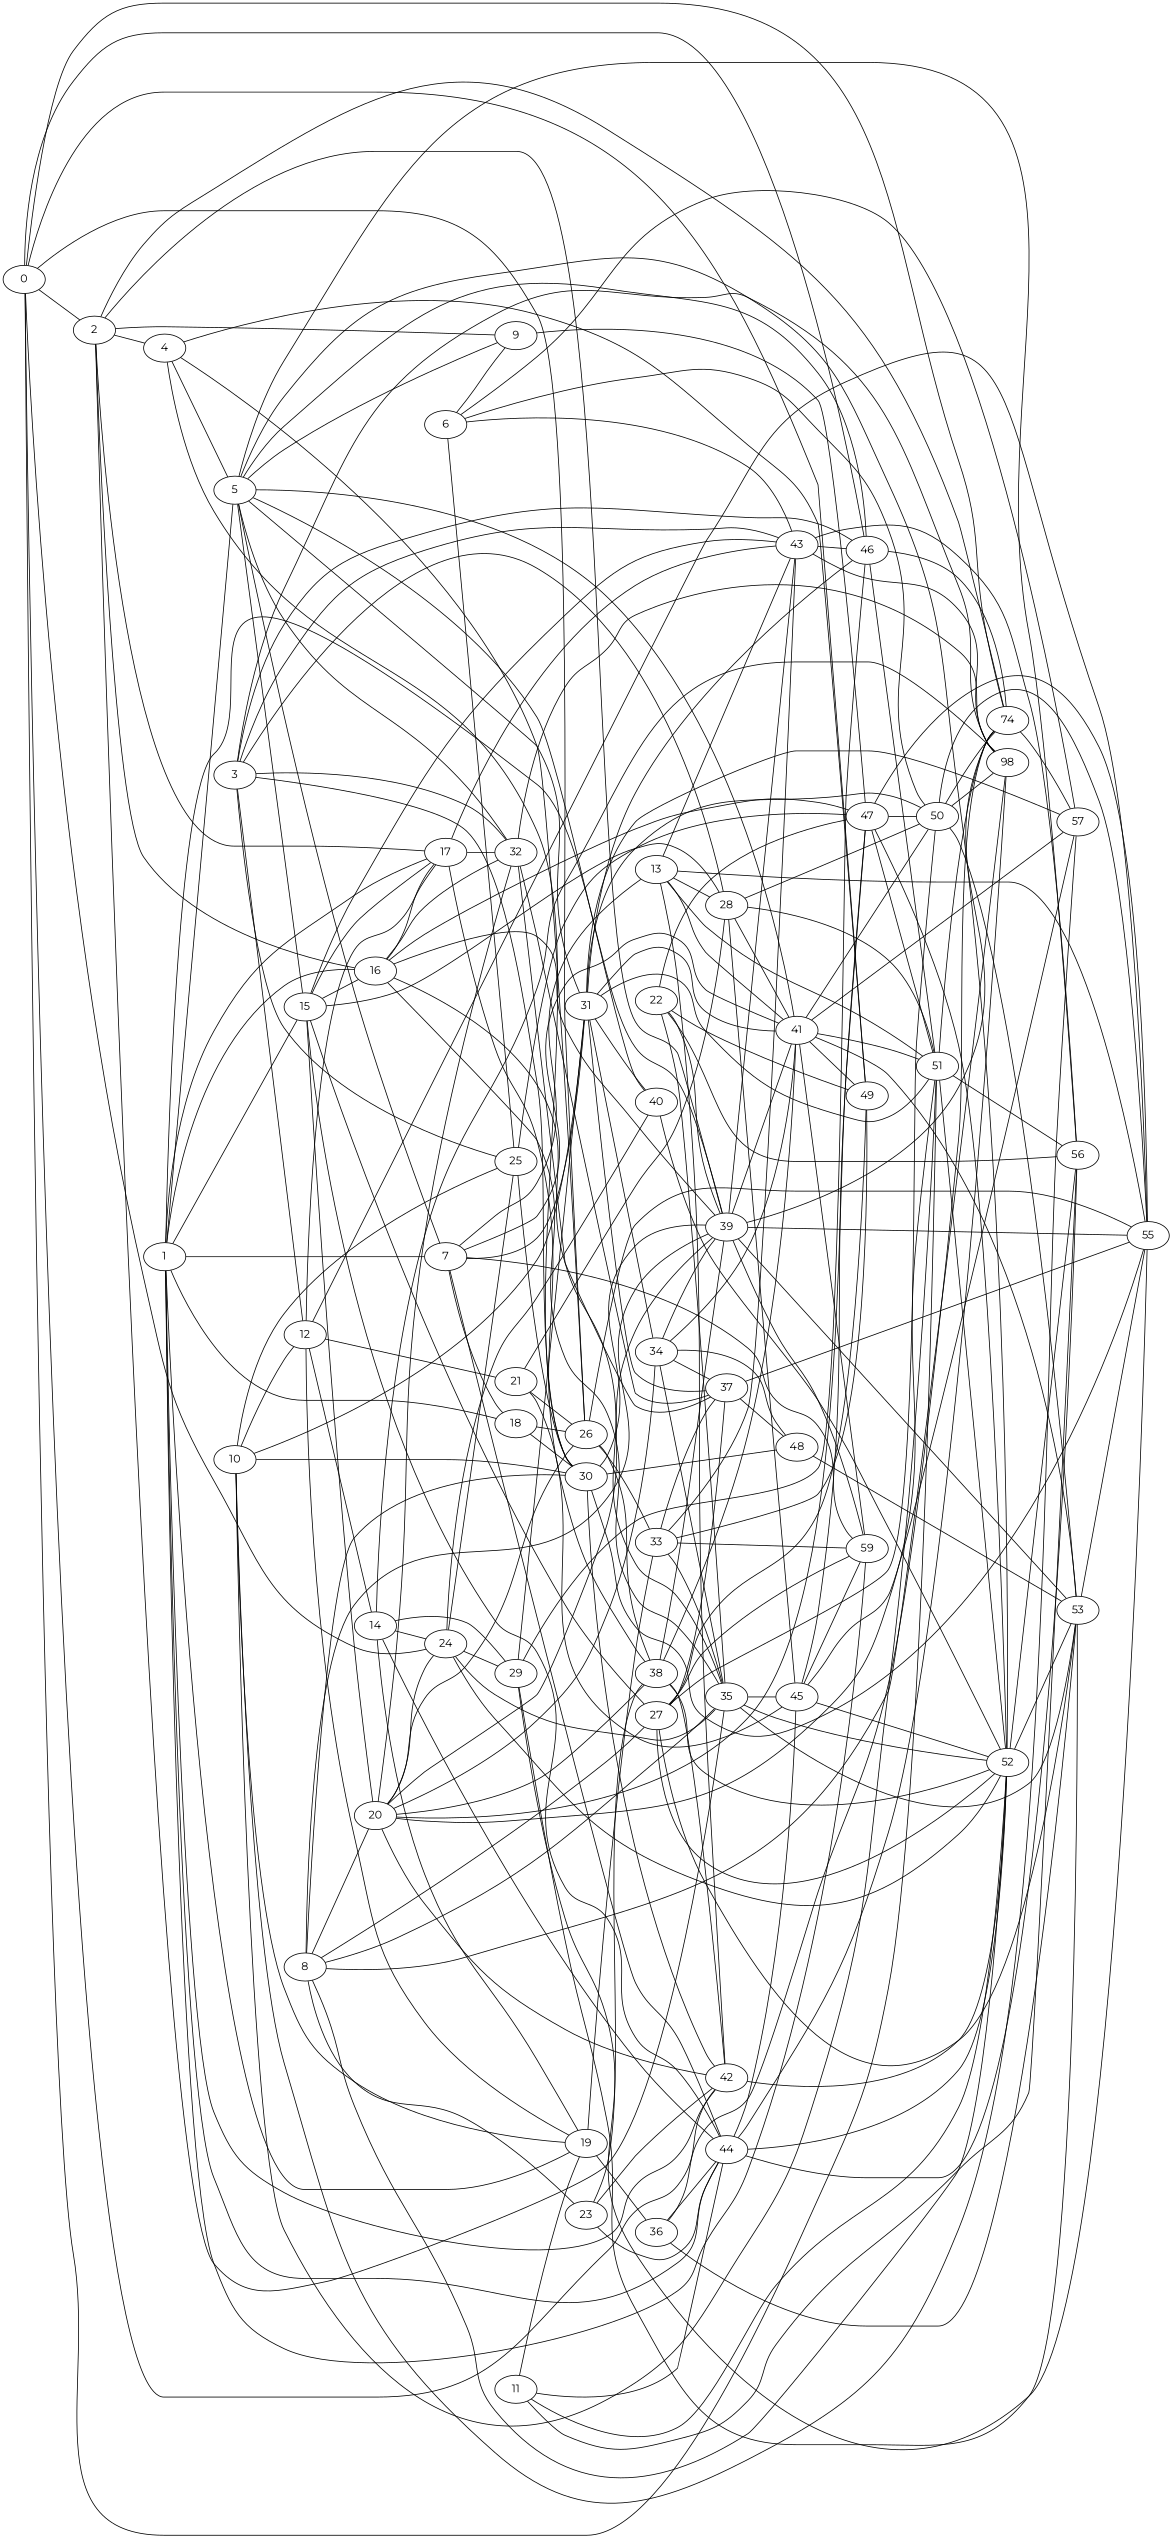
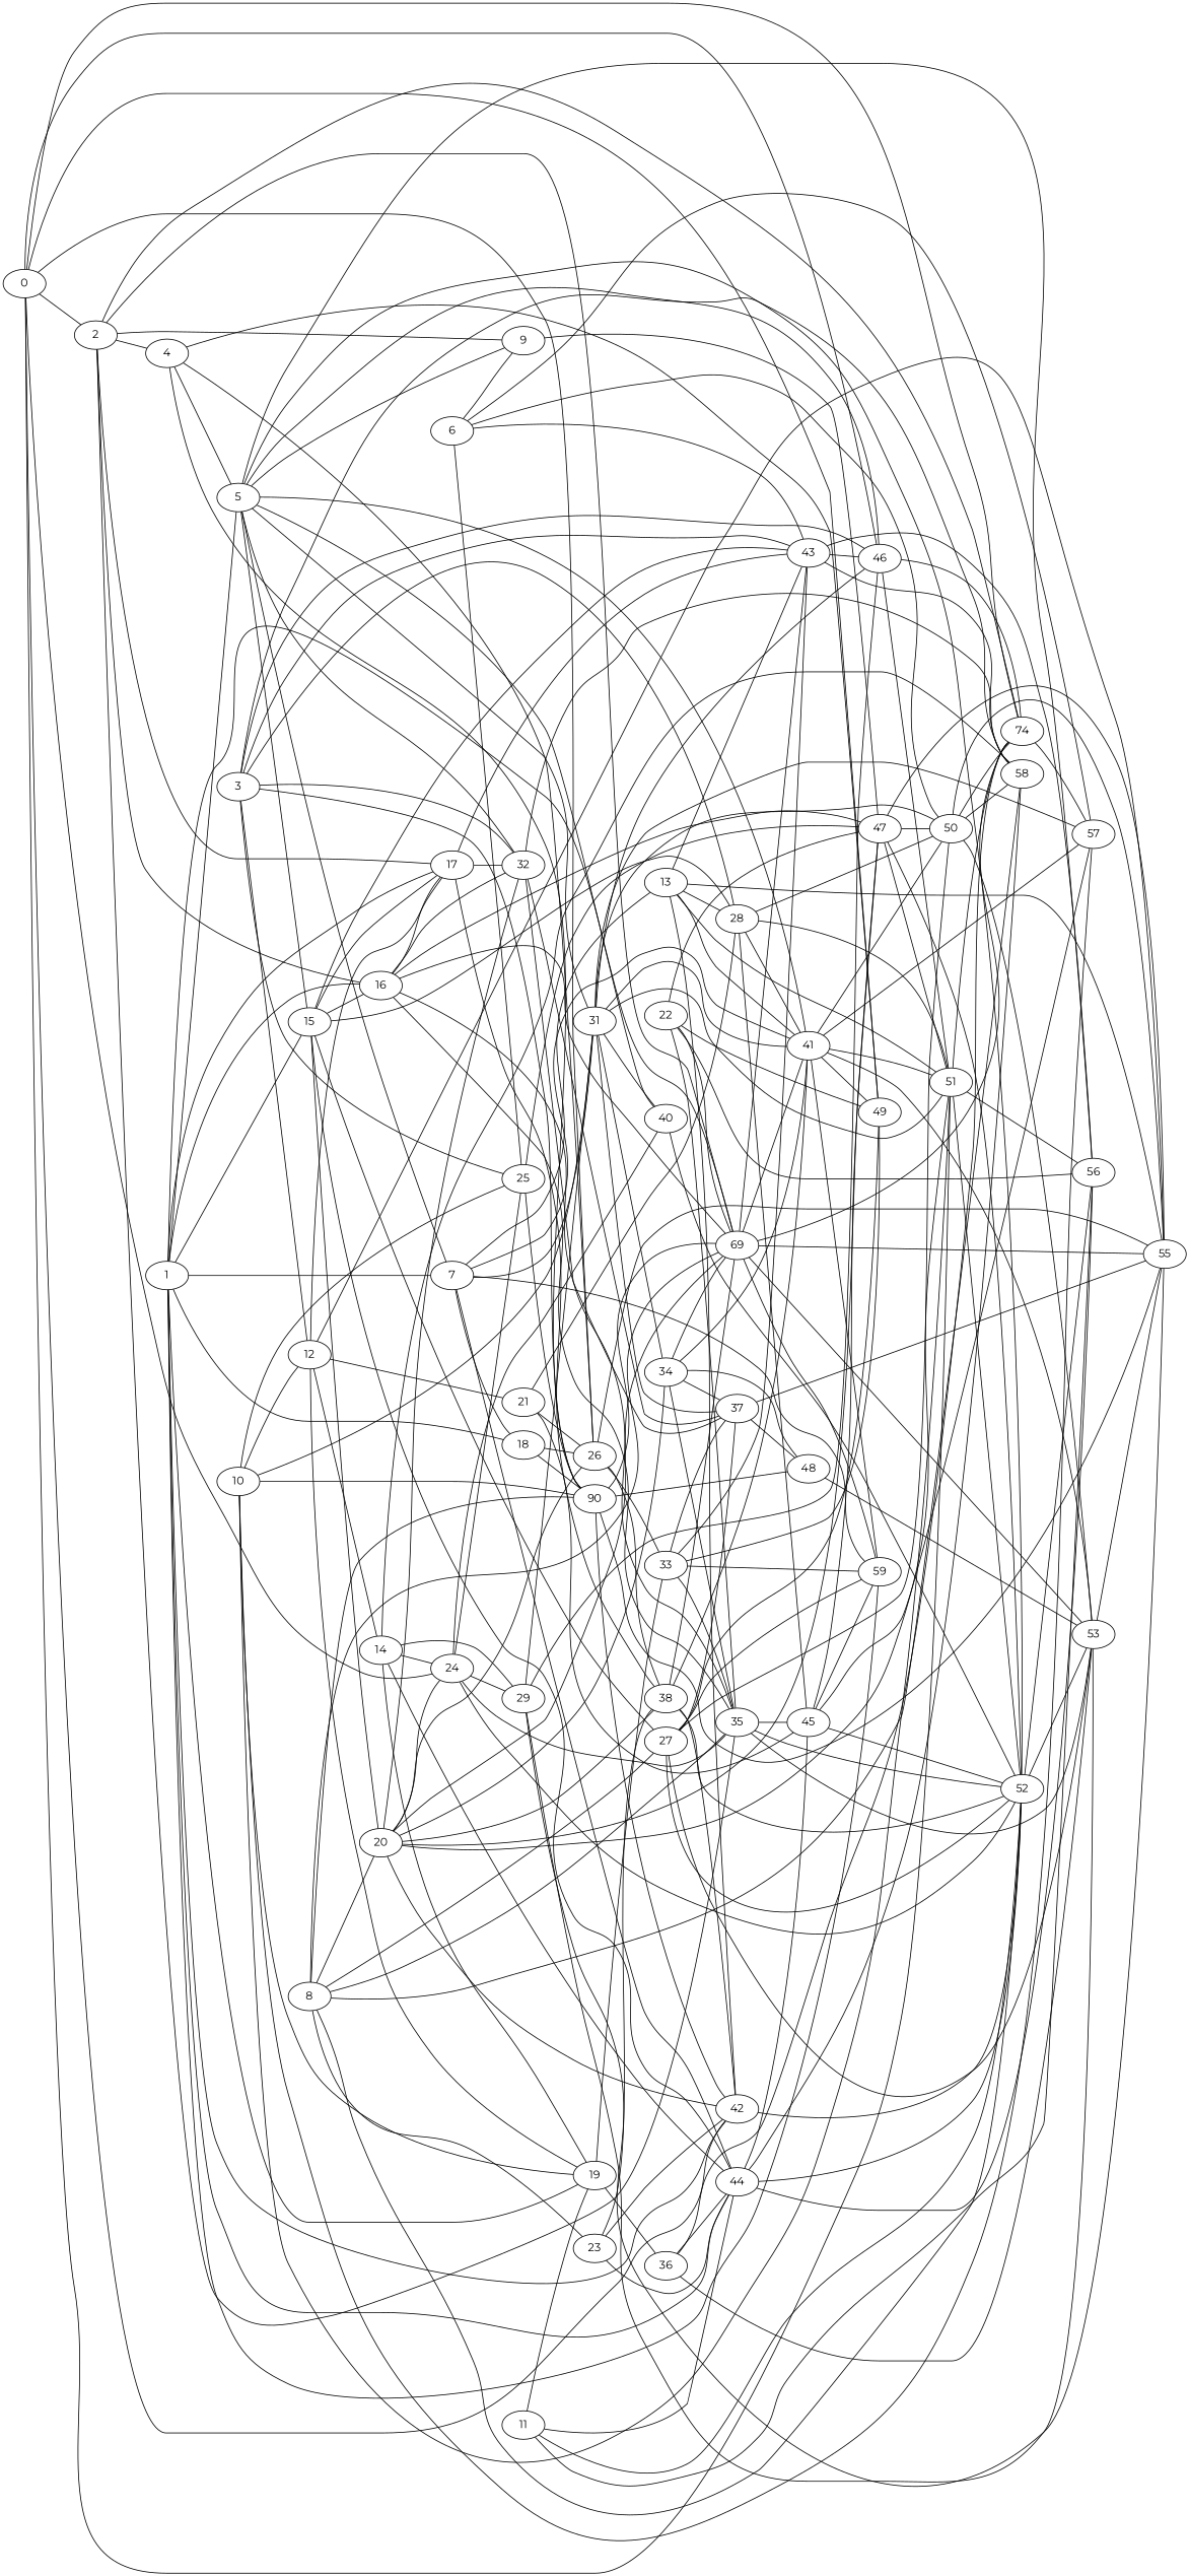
  strict graph {
    fontname=Montserrat
    rankdir=LR
    node [fontname=Montserrat w=-11]
    edge [fontname=Montserrat w=-16]
    0 [w=14]
    2 [w=12]
    24 [w=-12]
    26 [w=5]
    42 [w=16]
    46 [w=8]
    49 [w=16]
    51 [w=10]
    n9 [label=74 w=-3]
    16 [w=-5]
    17 [w=-6]
-   39 [w=-2]
+   39 [w=-2 label=69]
    4 [w=-2]
    9 [w=9]
    35 [w=-16]
    25 [w=-15]
    40 [w=9]
    52
    29 [w=-7]
    55 [w=-14]
    38 [w=-2]
    33 [w=-15]
    56 [w=7]
    57 [w=-13]
    32 [w=13]
    47 [w=-3]
    37 [w=2]
    43
    59 [w=-12]
    41 [w=2]
    53 [w=15]
    5 [w=-10]
-   30 [w=-2]
+   30 [w=-2 label=90]
    45
    31 [w=-9]
    1 [w=13]
    7 [w=4]
    15 [w=2]
    18 [w=-16]
    19 [w=-6]
    44 [w=16]
    13 [w=-5]
    28
    20 [w=8]
    27 [w=-7]
    36 [w=6]
-   58 [w=3 label=98]
+   58 [w=3]
    50 [w=-15]
    34 [w=-8]
    48 [w=4]
    3 [w=-12]
    12 [w=13]
    14 [w=8]
    21 [w=-10]
    6
    8 [w=11]
    23 [w=-6]
    10 [w=14]
    11 [w=-10]
    22 [w=14]
    0 -- 2 [w=-8]
    0 -- 24 [w=12]
    0 -- 26
    0 -- 42 [w=9]
    0 -- 46 [w=12]
    0 -- 49 [w=10]
    0 -- 51 [w=9]
    0 -- n9 [w=-4]
    2 -- n9 [w=-8]
    2 -- 16 [w=-6]
    2 -- 17 [w=7]
    2 -- 39 [w=8]
    2 -- 4 [w=16]
    2 -- 9 [w=2]
    2 -- 35 [w=7]
    24 -- 35 [w=-14]
    24 -- 25 [w=14]
    24 -- 40 [w=-13]
    24 -- 52 [w=-4]
    24 -- 29 [w=8]
    26 -- 55 [w=-10]
    26 -- 38 [w=15]
    26 -- 33
    42 -- 52 [w=7]
    46 -- 51 [w=2]
    46 -- n9 [w=-8]
    51 -- n9 [w=5]
    51 -- 52
    51 -- 56 [w=-5]
    n9 -- 57 [w=-9]
    16 -- 17 [w=5]
    16 -- 39 [w=6]
    16 -- 35 [w=-5]
    16 -- 32 [w=14]
    16 -- 47 [w=6]
    16 -- 37 [w=-12]
    17 -- 38 [w=3]
    17 -- 32 [w=-4]
    17 -- 43
    39 -- n9 [w=3]
    39 -- 55 [w=-6]
    39 -- 43 [w=8]
    39 -- 59 [w=16]
    39 -- 41 [w=-13]
    39 -- 53 [w=-5]
    4 -- 26 [w=5]
    4 -- 49 [w=9]
    4 -- 5 [w=3]
    4 -- 30 [w=13]
    9 -- 47 [w=4]
    35 -- 52 [w=2]
    35 -- 53 [w=6]
    35 -- 45 [w=-4]
    25 -- 47 [w=-5]
    25 -- 30 [w=14]
    40 -- 52 [w=14]
    52 -- 56 [w=-3]
    52 -- 53 [w=-2]
    29 -- 46 [w=16]
    29 -- 55 [w=-5]
    29 -- 53 [w=9]
    29 -- 31 [w=10]
    38 -- 42 [w=12]
    38 -- 39 [w=-6]
    38 -- 52 [w=6]
    38 -- 41 [w=10]
    33 -- 49 [w=-4]
    33 -- 35 [w=6]
    33 -- 37 [w=-3]
    33 -- 43 [w=-5]
    33 -- 59 [w=12]
    32 -- 35 [w=-5]
    32 -- 37 [w=8]
    32 -- 58 [w=2]
    47 -- 51 [w=6]
    47 -- 52 [w=-12]
    47 -- 55 [w=7]
    47 -- 50 [w=-12]
    37 -- 55 [w=-15]
    37 -- 48 [w=-2]
    43 -- 46 [w=2]
    43 -- 56 [w=11]
    43 -- 58 [w=10]
    41 -- 49 [w=-4]
    41 -- 51 [w=-4]
    41 -- 57 [w=14]
    41 -- 59 [w=11]
    41 -- 53 [w=4]
    41 -- 50 [w=-13]
    53 -- 55 [w=16]
    5 -- 46 [w=-14]
    5 -- 9 [w=13]
    5 -- 40 [w=9]
    5 -- 52 [w=-2]
    5 -- 56 [w=6]
    5 -- 32 [w=2]
    5 -- 41 [w=14]
    5 -- 31 [w=-14]
    5 -- 7 [w=9]
    5 -- 15 [w=-11]
    30 -- 42 [w=-8]
    30 -- 39 [w=8]
    30 -- 55 [w=5]
    30 -- 48 [w=15]
    45 -- 52 [w=8]
    45 -- 57 [w=13]
    45 -- 47 [w=16]
    45 -- 59 [w=14]
    31 -- 46 [w=-11]
    31 -- 51 [w=12]
    31 -- 40 [w=-9]
    31 -- 57 [w=4]
    31 -- 37 [w=4]
    31 -- 41 [w=3]
    31 -- 50 [w=-7]
    31 -- 34 [w=-13]
    1 -- 42 [w=13]
    1 -- 16 [w=-5]
    1 -- 17 [w=3]
    1 -- 39 [w=-9]
    1 -- 59 [w=-8]
    1 -- 5
    1 -- 7 [w=-3]
    1 -- 15 [w=8]
    1 -- 18 [w=-10]
    1 -- 19 [w=-6]
    1 -- 44 [w=-3]
    7 -- 59 [w=9]
    7 -- 41 [w=-14]
    7 -- 31 [w=4]
    7 -- 18 [w=5]
    7 -- 44 [w=4]
    7 -- 13 [w=-7]
    15 -- 16
    15 -- 17 [w=14]
    15 -- 43 [w=6]
    15 -- 44 [w=-11]
    15 -- 28 [w=-10]
    15 -- 20 [w=2]
    15 -- 27 [w=9]
    18 -- 26 [w=8]
    18 -- 30 [w=-13]
    19 -- 33 [w=5]
    19 -- 36 [w=5]
    44 -- 52 [w=-7]
    44 -- 56 [w=-5]
    44 -- 45 [w=13]
    44 -- 58 [w=-7]
    13 -- 42 [w=-9]
    13 -- 51 [w=15]
    13 -- 55 [w=-13]
    13 -- 43 [w=-12]
    13 -- 41 [w=9]
    13 -- 28 [w=-8]
    28 -- 51 [w=-4]
    28 -- 41 [w=-14]
    28 -- 45 [w=-15]
    28 -- 50 [w=11]
    20 -- 24 [w=4]
    20 -- 26 [w=4]
    20 -- 42 [w=13]
    20 -- 51 [w=-15]
    20 -- 39 [w=8]
    20 -- 38 [w=3]
    20 -- 32 [w=-11]
    20 -- 47 [w=8]
    20 -- 34 [w=2]
    27 -- 49
    27 -- 52 [w=-11]
    27 -- 37 [w=-6]
    27 -- 59 [w=11]
    27 -- 53
    27 -- 50 [w=11]
    36 -- n9 [w=-15]
    36 -- 53 [w=9]
    36 -- 44 [w=-12]
    50 -- n9 [w=-6]
    50 -- 55 [w=-14]
    50 -- 53
    50 -- 58 [w=-15]
    34 -- 39 [w=8]
    34 -- 35
    34 -- 37 [w=-4]
    34 -- 41 [w=11]
    34 -- 48 [w=10]
    48 -- 53 [w=4]
    3 -- 46 [w=6]
    3 -- 25 [w=3]
    3 -- 32 [w=15]
    3 -- 43 [w=4]
    3 -- 30 [w=-12]
    3 -- 28 [w=-5]
    3 -- 58
    3 -- 12
    12 -- 17 [w=-4]
    12 -- 55 [w=8]
    12 -- 19 [w=7]
    12 -- 14 [w=-10]
    12 -- 21
    14 -- 24 [w=-6]
    14 -- 29 [w=-2]
    14 -- 19 [w=-6]
    14 -- 44 [w=-10]
    14 -- 58 [w=-12]
    21 -- 26 [w=5]
    21 -- 45 [w=10]
    21 -- 28 [w=-2]
    6 -- 9 [w=7]
    6 -- 25 [w=10]
    6 -- 57 [w=7]
    6 -- 43 [w=16]
    6 -- 50 [w=-8]
    8 -- 39 [w=-15]
    8 -- 35 [w=-15]
    8 -- 52 [w=12]
    8 -- 30 [w=13]
    8 -- 20 [w=-13]
    8 -- 27 [w=12]
    8 -- 58 [w=4]
    8 -- 23 [w=-2]
    23 -- 42 [w=-4]
    23 -- 38 [w=16]
    23 -- 44 [w=-12]
    10 -- 51 [w=-5]
    10 -- 25 [w=11]
    10 -- 57 [w=9]
    10 -- 30 [w=-7]
    10 -- 31 [w=-4]
    10 -- 19 [w=6]
    10 -- 12 [w=9]
    11 -- 52 [w=16]
    11 -- 56 [w=10]
    11 -- 19 [w=16]
    11 -- 44 [w=-2]
    22 -- 49 [w=5]
    22 -- 39 [w=-15]
    22 -- 35 [w=16]
    22 -- 56 [w=-14]
    22 -- 47 [w=4]
  }
